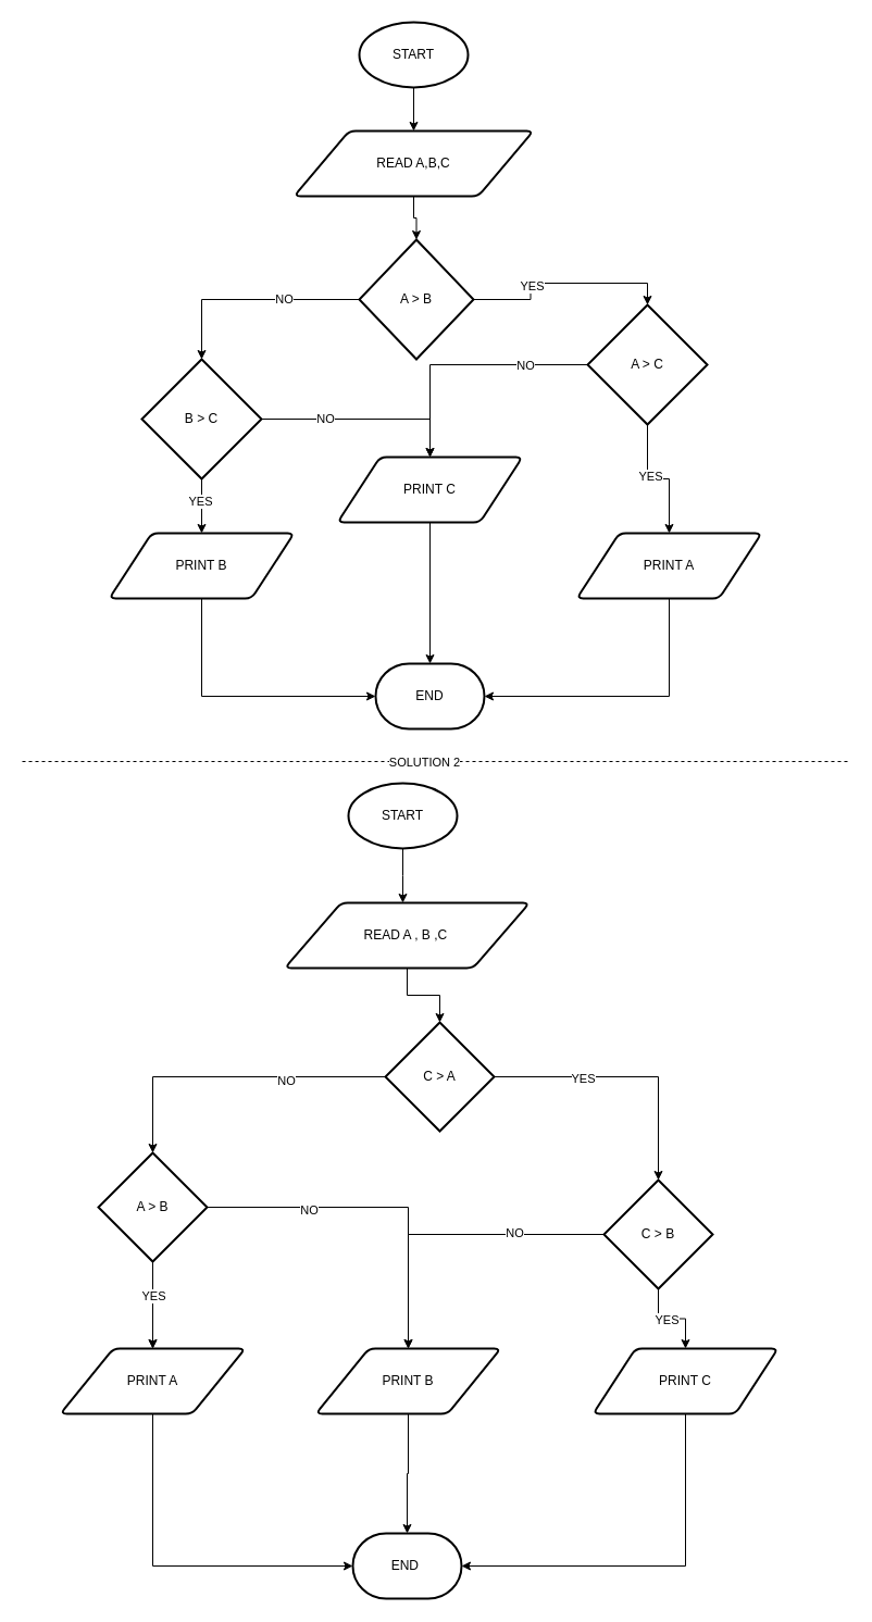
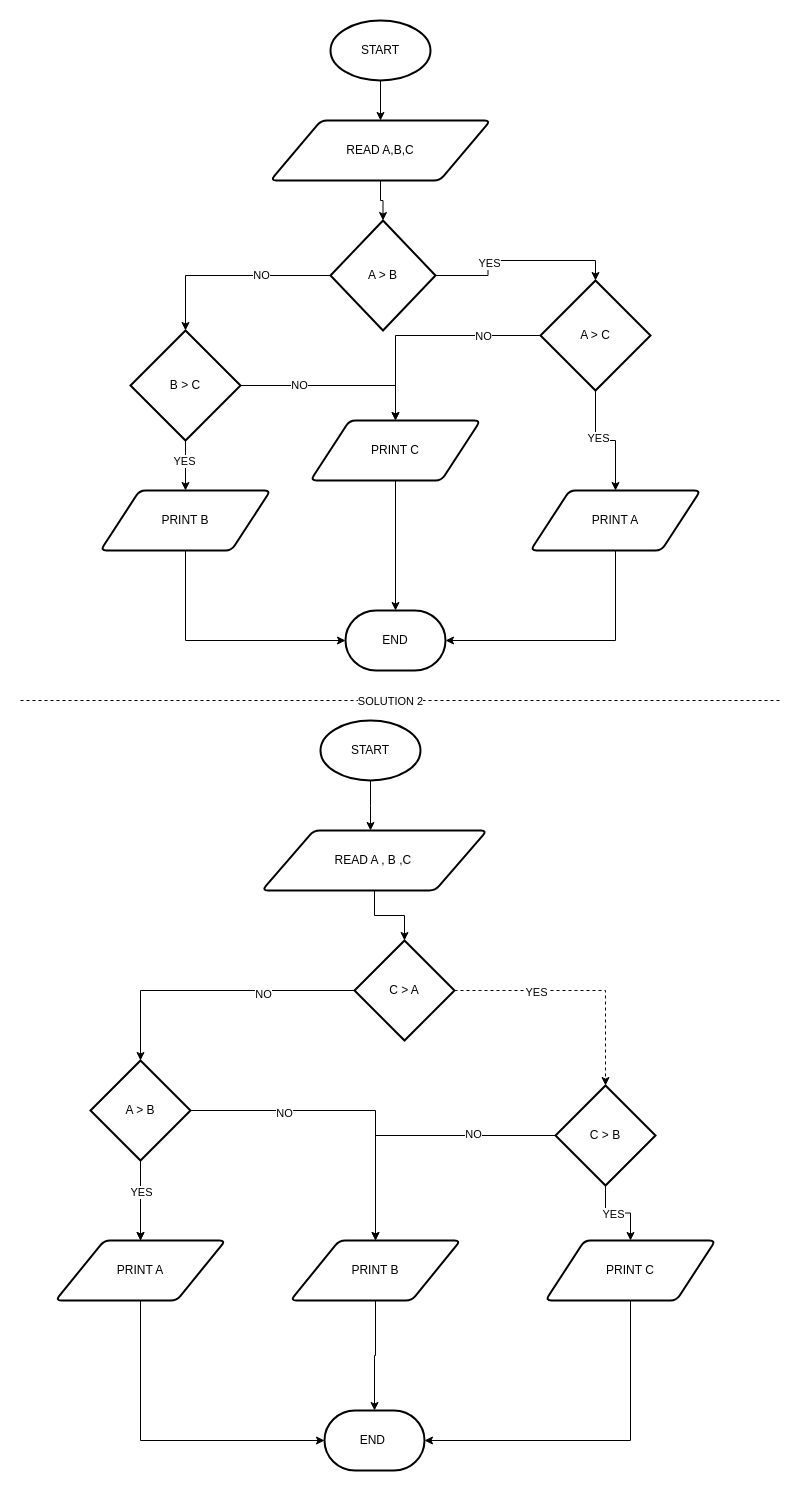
  <mxCell id="0" />
  <mxCell id="1" parent="0" />
  <mxCell id="2" style="edgeStyle=orthogonalEdgeStyle;rounded=0;orthogonalLoop=1;jettySize=auto;html=1;exitX=0.5;exitY=1;exitDx=0;exitDy=0;exitPerimeter=0;entryX=0.5;entryY=0;entryDx=0;entryDy=0;" edge="1" parent="1" source="3" target="4"><mxGeometry relative="1" as="geometry" /></mxCell>
  <mxCell id="3" value="START" style="strokeWidth=2;html=1;shape=mxgraph.flowchart.start_1;whiteSpace=wrap;" vertex="1" parent="1"><mxGeometry x="330" y="20" width="100" height="60" as="geometry" /></mxCell>
  <mxCell id="4" value="READ A,B,C" style="shape=parallelogram;html=1;strokeWidth=2;perimeter=parallelogramPerimeter;whiteSpace=wrap;rounded=1;arcSize=12;size=0.23;" vertex="1" parent="1"><mxGeometry x="270" y="120" width="220" height="60" as="geometry" /></mxCell>
  <mxCell id="5" value="A &amp;gt; B" style="strokeWidth=2;html=1;shape=mxgraph.flowchart.decision;whiteSpace=wrap;" vertex="1" parent="1"><mxGeometry x="330" y="220" width="105" height="110" as="geometry" /></mxCell>
  <mxCell id="6" style="edgeStyle=orthogonalEdgeStyle;rounded=0;orthogonalLoop=1;jettySize=auto;html=1;exitX=0;exitY=0.5;exitDx=0;exitDy=0;exitPerimeter=0;entryX=0.5;entryY=0;entryDx=0;entryDy=0;" edge="1" parent="1" source="10" target="12"><mxGeometry relative="1" as="geometry" /></mxCell>
  <mxCell id="7" value="NO" style="edgeLabel;html=1;align=center;verticalAlign=middle;resizable=0;points=[];" vertex="1" connectable="0" parent="6"><mxGeometry x="-0.5" relative="1" as="geometry"><mxPoint as="offset" /></mxGeometry></mxCell>
  <mxCell id="8" style="edgeStyle=orthogonalEdgeStyle;rounded=0;orthogonalLoop=1;jettySize=auto;html=1;exitX=0.5;exitY=1;exitDx=0;exitDy=0;exitPerimeter=0;" edge="1" parent="1" source="10" target="11"><mxGeometry relative="1" as="geometry" /></mxCell>
  <mxCell id="9" value="YES" style="edgeLabel;html=1;align=center;verticalAlign=middle;resizable=0;points=[];" vertex="1" connectable="0" parent="8"><mxGeometry x="-0.215" y="2" relative="1" as="geometry"><mxPoint as="offset" /></mxGeometry></mxCell>
  <mxCell id="10" value="A &amp;gt; C" style="strokeWidth=2;html=1;shape=mxgraph.flowchart.decision;whiteSpace=wrap;" vertex="1" parent="1"><mxGeometry x="540" y="280" width="110" height="110" as="geometry" /></mxCell>
  <mxCell id="11" value="PRINT A" style="shape=parallelogram;html=1;strokeWidth=2;perimeter=parallelogramPerimeter;whiteSpace=wrap;rounded=1;arcSize=12;size=0.23;" vertex="1" parent="1"><mxGeometry x="530" y="490" width="170" height="60" as="geometry" /></mxCell>
  <mxCell id="12" value="PRINT C" style="shape=parallelogram;html=1;strokeWidth=2;perimeter=parallelogramPerimeter;whiteSpace=wrap;rounded=1;arcSize=12;size=0.23;" vertex="1" parent="1"><mxGeometry x="310" y="420" width="170" height="60" as="geometry" /></mxCell>
  <mxCell id="13" style="edgeStyle=orthogonalEdgeStyle;rounded=0;orthogonalLoop=1;jettySize=auto;html=1;exitX=1;exitY=0.5;exitDx=0;exitDy=0;exitPerimeter=0;entryX=0.5;entryY=0;entryDx=0;entryDy=0;entryPerimeter=0;" edge="1" parent="1" source="5" target="10"><mxGeometry relative="1" as="geometry" /></mxCell>
  <mxCell id="14" value="YES" style="edgeLabel;html=1;align=center;verticalAlign=middle;resizable=0;points=[];" vertex="1" connectable="0" parent="13"><mxGeometry x="-0.33" y="-1" relative="1" as="geometry"><mxPoint as="offset" /></mxGeometry></mxCell>
  <mxCell id="15" style="edgeStyle=orthogonalEdgeStyle;rounded=0;orthogonalLoop=1;jettySize=auto;html=1;exitX=0.5;exitY=1;exitDx=0;exitDy=0;exitPerimeter=0;entryX=0.5;entryY=0;entryDx=0;entryDy=0;" edge="1" parent="1" source="19" target="20"><mxGeometry relative="1" as="geometry" /></mxCell>
  <mxCell id="16" value="YES" style="edgeLabel;html=1;align=center;verticalAlign=middle;resizable=0;points=[];" vertex="1" connectable="0" parent="15"><mxGeometry x="-0.211" y="-2" relative="1" as="geometry"><mxPoint as="offset" /></mxGeometry></mxCell>
  <mxCell id="17" style="edgeStyle=orthogonalEdgeStyle;rounded=0;orthogonalLoop=1;jettySize=auto;html=1;exitX=1;exitY=0.5;exitDx=0;exitDy=0;exitPerimeter=0;entryX=0.5;entryY=0;entryDx=0;entryDy=0;" edge="1" parent="1" source="19" target="12"><mxGeometry relative="1" as="geometry" /></mxCell>
  <mxCell id="18" value="NO" style="edgeLabel;html=1;align=center;verticalAlign=middle;resizable=0;points=[];" vertex="1" connectable="0" parent="17"><mxGeometry x="-0.392" y="1" relative="1" as="geometry"><mxPoint as="offset" /></mxGeometry></mxCell>
  <mxCell id="19" value="B &amp;gt; C" style="strokeWidth=2;html=1;shape=mxgraph.flowchart.decision;whiteSpace=wrap;" vertex="1" parent="1"><mxGeometry x="130" y="330" width="110" height="110" as="geometry" /></mxCell>
  <mxCell id="20" value="PRINT B" style="shape=parallelogram;html=1;strokeWidth=2;perimeter=parallelogramPerimeter;whiteSpace=wrap;rounded=1;arcSize=12;size=0.23;" vertex="1" parent="1"><mxGeometry x="100" y="490" width="170" height="60" as="geometry" /></mxCell>
  <mxCell id="21" style="edgeStyle=orthogonalEdgeStyle;rounded=0;orthogonalLoop=1;jettySize=auto;html=1;exitX=0;exitY=0.5;exitDx=0;exitDy=0;exitPerimeter=0;entryX=0.5;entryY=0;entryDx=0;entryDy=0;entryPerimeter=0;" edge="1" parent="1" source="5" target="19"><mxGeometry relative="1" as="geometry" /></mxCell>
  <mxCell id="22" value="NO" style="edgeLabel;html=1;align=center;verticalAlign=middle;resizable=0;points=[];" vertex="1" connectable="0" parent="21"><mxGeometry x="-0.3" y="-1" relative="1" as="geometry"><mxPoint as="offset" /></mxGeometry></mxCell>
  <mxCell id="23" value="END" style="strokeWidth=2;html=1;shape=mxgraph.flowchart.terminator;whiteSpace=wrap;" vertex="1" parent="1"><mxGeometry x="345" y="610" width="100" height="60" as="geometry" /></mxCell>
  <mxCell id="24" style="edgeStyle=orthogonalEdgeStyle;rounded=0;orthogonalLoop=1;jettySize=auto;html=1;exitX=0.5;exitY=1;exitDx=0;exitDy=0;entryX=1;entryY=0.5;entryDx=0;entryDy=0;entryPerimeter=0;" edge="1" parent="1" source="11" target="23"><mxGeometry relative="1" as="geometry" /></mxCell>
  <mxCell id="25" style="edgeStyle=orthogonalEdgeStyle;rounded=0;orthogonalLoop=1;jettySize=auto;html=1;exitX=0.5;exitY=1;exitDx=0;exitDy=0;entryX=0;entryY=0.5;entryDx=0;entryDy=0;entryPerimeter=0;" edge="1" parent="1" source="20" target="23"><mxGeometry relative="1" as="geometry" /></mxCell>
  <mxCell id="26" style="edgeStyle=orthogonalEdgeStyle;rounded=0;orthogonalLoop=1;jettySize=auto;html=1;exitX=0.5;exitY=1;exitDx=0;exitDy=0;entryX=0.5;entryY=0;entryDx=0;entryDy=0;entryPerimeter=0;" edge="1" parent="1" source="4" target="5"><mxGeometry relative="1" as="geometry" /></mxCell>
  <mxCell id="27" style="edgeStyle=orthogonalEdgeStyle;rounded=0;orthogonalLoop=1;jettySize=auto;html=1;exitX=0.5;exitY=1;exitDx=0;exitDy=0;entryX=0.5;entryY=0;entryDx=0;entryDy=0;entryPerimeter=0;" edge="1" parent="1" source="12" target="23"><mxGeometry relative="1" as="geometry" /></mxCell>
  <mxCell id="28" value="START" style="strokeWidth=2;html=1;shape=mxgraph.flowchart.start_1;whiteSpace=wrap;" vertex="1" parent="1"><mxGeometry x="320" y="720" width="100" height="60" as="geometry" /></mxCell>
  <mxCell id="29" value="READ A , B ,C&amp;nbsp;" style="shape=parallelogram;html=1;strokeWidth=2;perimeter=parallelogramPerimeter;whiteSpace=wrap;rounded=1;arcSize=12;size=0.23;" vertex="1" parent="1"><mxGeometry x="261.5" y="830" width="225" height="60" as="geometry" /></mxCell>
- <mxCell id="30" style="edgeStyle=orthogonalEdgeStyle;rounded=0;orthogonalLoop=1;jettySize=auto;html=1;exitX=1;exitY=0.5;exitDx=0;exitDy=0;exitPerimeter=0;" edge="1" parent="1" source="32" target="37"><mxGeometry relative="1" as="geometry" /></mxCell>
+ <mxCell id="30" style="edgeStyle=orthogonalEdgeStyle;rounded=0;orthogonalLoop=1;jettySize=auto;html=1;exitX=1;exitY=0.5;exitDx=0;exitDy=0;exitPerimeter=0;dashed=1;" edge="1" parent="1" source="32" target="37"><mxGeometry relative="1" as="geometry" /></mxCell>
  <mxCell id="31" value="YES" style="edgeLabel;html=1;align=center;verticalAlign=middle;resizable=0;points=[];" vertex="1" connectable="0" parent="30"><mxGeometry x="-0.338" y="-1" relative="1" as="geometry"><mxPoint as="offset" /></mxGeometry></mxCell>
  <mxCell id="32" value="C &amp;gt; A" style="strokeWidth=2;html=1;shape=mxgraph.flowchart.decision;whiteSpace=wrap;" vertex="1" parent="1"><mxGeometry x="354" y="940" width="100" height="100" as="geometry" /></mxCell>
  <mxCell id="33" style="edgeStyle=orthogonalEdgeStyle;rounded=0;orthogonalLoop=1;jettySize=auto;html=1;exitX=0.5;exitY=1;exitDx=0;exitDy=0;exitPerimeter=0;" edge="1" parent="1" source="37" target="38"><mxGeometry relative="1" as="geometry" /></mxCell>
  <mxCell id="34" value="YES" style="edgeLabel;html=1;align=center;verticalAlign=middle;resizable=0;points=[];" vertex="1" connectable="0" parent="33"><mxGeometry x="-0.126" y="-1" relative="1" as="geometry"><mxPoint as="offset" /></mxGeometry></mxCell>
  <mxCell id="35" style="edgeStyle=orthogonalEdgeStyle;rounded=0;orthogonalLoop=1;jettySize=auto;html=1;exitX=0;exitY=0.5;exitDx=0;exitDy=0;exitPerimeter=0;entryX=0.5;entryY=0;entryDx=0;entryDy=0;" edge="1" parent="1" source="37" target="50"><mxGeometry relative="1" as="geometry"><mxPoint x="370" y="1220" as="targetPoint" /></mxGeometry></mxCell>
  <mxCell id="36" value="NO" style="edgeLabel;html=1;align=center;verticalAlign=middle;resizable=0;points=[];" vertex="1" connectable="0" parent="35"><mxGeometry x="-0.42" y="-2" relative="1" as="geometry"><mxPoint as="offset" /></mxGeometry></mxCell>
  <mxCell id="37" value="C &amp;gt; B" style="strokeWidth=2;html=1;shape=mxgraph.flowchart.decision;whiteSpace=wrap;" vertex="1" parent="1"><mxGeometry x="555" y="1085" width="100" height="100" as="geometry" /></mxCell>
  <mxCell id="38" value="PRINT C" style="shape=parallelogram;html=1;strokeWidth=2;perimeter=parallelogramPerimeter;whiteSpace=wrap;rounded=1;arcSize=12;size=0.23;" vertex="1" parent="1"><mxGeometry x="545" y="1240" width="170" height="60" as="geometry" /></mxCell>
  <mxCell id="39" value="" style="endArrow=none;dashed=1;html=1;rounded=0;" edge="1" parent="1"><mxGeometry width="50" height="50" relative="1" as="geometry"><mxPoint x="20" y="700" as="sourcePoint" /><mxPoint x="780" y="700" as="targetPoint" /></mxGeometry></mxCell>
  <mxCell id="40" value="SOLUTION 2" style="edgeLabel;html=1;align=center;verticalAlign=middle;resizable=0;points=[];" vertex="1" connectable="0" parent="39"><mxGeometry x="-0.026" relative="1" as="geometry"><mxPoint x="-1" as="offset" /></mxGeometry></mxCell>
  <mxCell id="41" value="PRINT A" style="shape=parallelogram;html=1;strokeWidth=2;perimeter=parallelogramPerimeter;whiteSpace=wrap;rounded=1;arcSize=12;size=0.287;" vertex="1" parent="1"><mxGeometry x="55" y="1240" width="170" height="60" as="geometry" /></mxCell>
  <mxCell id="42" style="edgeStyle=orthogonalEdgeStyle;rounded=0;orthogonalLoop=1;jettySize=auto;html=1;exitX=0.5;exitY=1;exitDx=0;exitDy=0;exitPerimeter=0;" edge="1" parent="1" source="47" target="41"><mxGeometry relative="1" as="geometry" /></mxCell>
  <mxCell id="43" style="edgeStyle=orthogonalEdgeStyle;rounded=0;orthogonalLoop=1;jettySize=auto;html=1;exitX=1;exitY=0.5;exitDx=0;exitDy=0;exitPerimeter=0;entryX=0.5;entryY=0;entryDx=0;entryDy=0;" edge="1" parent="1" source="47" target="50"><mxGeometry relative="1" as="geometry" /></mxCell>
  <mxCell id="44" value="NO" style="edgeLabel;html=1;align=center;verticalAlign=middle;resizable=0;points=[];" vertex="1" connectable="0" parent="43"><mxGeometry x="-0.411" y="-2" relative="1" as="geometry"><mxPoint as="offset" /></mxGeometry></mxCell>
  <mxCell id="45" style="edgeStyle=orthogonalEdgeStyle;rounded=0;orthogonalLoop=1;jettySize=auto;html=1;" edge="1" parent="1" source="47" target="41"><mxGeometry relative="1" as="geometry" /></mxCell>
  <mxCell id="46" value="YES" style="edgeLabel;html=1;align=center;verticalAlign=middle;resizable=0;points=[];" vertex="1" connectable="0" parent="45"><mxGeometry x="-0.231" relative="1" as="geometry"><mxPoint as="offset" /></mxGeometry></mxCell>
  <mxCell id="47" value="A &amp;gt; B" style="strokeWidth=2;html=1;shape=mxgraph.flowchart.decision;whiteSpace=wrap;" vertex="1" parent="1"><mxGeometry x="90" y="1060" width="100" height="100" as="geometry" /></mxCell>
  <mxCell id="48" style="edgeStyle=orthogonalEdgeStyle;rounded=0;orthogonalLoop=1;jettySize=auto;html=1;exitX=0;exitY=0.5;exitDx=0;exitDy=0;exitPerimeter=0;entryX=0.5;entryY=0;entryDx=0;entryDy=0;entryPerimeter=0;" edge="1" parent="1" source="32" target="47"><mxGeometry relative="1" as="geometry" /></mxCell>
  <mxCell id="49" value="NO" style="edgeLabel;html=1;align=center;verticalAlign=middle;resizable=0;points=[];" vertex="1" connectable="0" parent="48"><mxGeometry x="-0.352" y="3" relative="1" as="geometry"><mxPoint as="offset" /></mxGeometry></mxCell>
  <mxCell id="50" value="PRINT B" style="shape=parallelogram;html=1;strokeWidth=2;perimeter=parallelogramPerimeter;whiteSpace=wrap;rounded=1;arcSize=12;size=0.287;" vertex="1" parent="1"><mxGeometry x="290" y="1240" width="170" height="60" as="geometry" /></mxCell>
  <mxCell id="51" value="END&amp;nbsp;" style="strokeWidth=2;html=1;shape=mxgraph.flowchart.terminator;whiteSpace=wrap;" vertex="1" parent="1"><mxGeometry x="324" y="1410" width="100" height="60" as="geometry" /></mxCell>
  <mxCell id="52" style="edgeStyle=orthogonalEdgeStyle;rounded=0;orthogonalLoop=1;jettySize=auto;html=1;exitX=0.5;exitY=1;exitDx=0;exitDy=0;entryX=1;entryY=0.5;entryDx=0;entryDy=0;entryPerimeter=0;" edge="1" parent="1" source="38" target="51"><mxGeometry relative="1" as="geometry" /></mxCell>
  <mxCell id="53" style="edgeStyle=orthogonalEdgeStyle;rounded=0;orthogonalLoop=1;jettySize=auto;html=1;exitX=0.5;exitY=1;exitDx=0;exitDy=0;entryX=0.5;entryY=0;entryDx=0;entryDy=0;entryPerimeter=0;" edge="1" parent="1" source="50" target="51"><mxGeometry relative="1" as="geometry" /></mxCell>
  <mxCell id="54" style="edgeStyle=orthogonalEdgeStyle;rounded=0;orthogonalLoop=1;jettySize=auto;html=1;exitX=0.5;exitY=1;exitDx=0;exitDy=0;entryX=0;entryY=0.5;entryDx=0;entryDy=0;entryPerimeter=0;" edge="1" parent="1" source="41" target="51"><mxGeometry relative="1" as="geometry" /></mxCell>
  <mxCell id="55" style="edgeStyle=orthogonalEdgeStyle;rounded=0;orthogonalLoop=1;jettySize=auto;html=1;exitX=0.5;exitY=1;exitDx=0;exitDy=0;entryX=0.5;entryY=0;entryDx=0;entryDy=0;entryPerimeter=0;" edge="1" parent="1" source="29" target="32"><mxGeometry relative="1" as="geometry" /></mxCell>
  <mxCell id="56" style="edgeStyle=orthogonalEdgeStyle;rounded=0;orthogonalLoop=1;jettySize=auto;html=1;exitX=0.5;exitY=1;exitDx=0;exitDy=0;exitPerimeter=0;" edge="1" parent="1" source="28"><mxGeometry relative="1" as="geometry"><mxPoint x="370" y="830" as="targetPoint" /></mxGeometry></mxCell>
